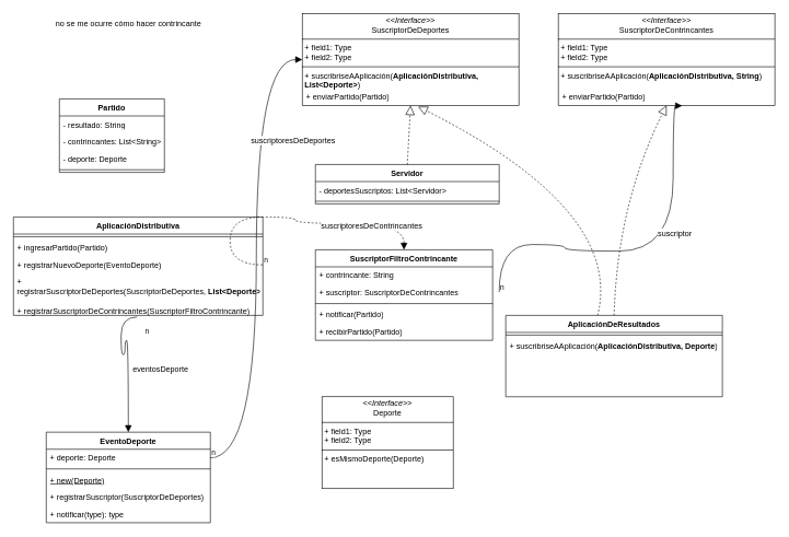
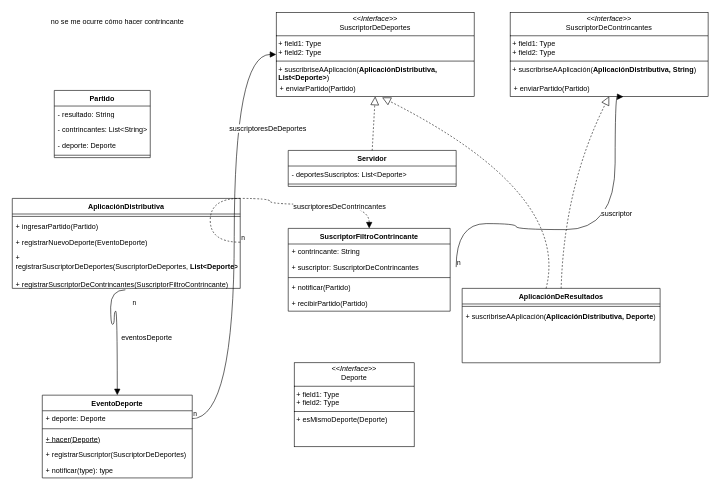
  <mxCell id="0" />
  <mxCell id="1" parent="0" />
  <mxCell id="2" value="Servidor" style="swimlane;fontStyle=1;align=center;verticalAlign=top;childLayout=stackLayout;horizontal=1;startSize=26;horizontalStack=0;resizeParent=1;resizeParentMax=0;resizeLast=0;collapsible=1;marginBottom=0;whiteSpace=wrap;html=1;" parent="1" vertex="1"><mxGeometry x="480" y="250" width="280" height="60" as="geometry" /></mxCell>
- <mxCell id="3" value="- deportesSuscriptos: List&amp;lt;Servidor&amp;gt;" style="text;strokeColor=none;fillColor=none;align=left;verticalAlign=top;spacingLeft=4;spacingRight=4;overflow=hidden;rotatable=0;points=[[0,0.5],[1,0.5]];portConstraint=eastwest;whiteSpace=wrap;html=1;" parent="2" vertex="1"><mxGeometry y="26" width="280" height="26" as="geometry" /></mxCell>
+ <mxCell id="3" value="- deportesSuscriptos: List&amp;lt;Deporte&amp;gt;" style="text;strokeColor=none;fillColor=none;align=left;verticalAlign=top;spacingLeft=4;spacingRight=4;overflow=hidden;rotatable=0;points=[[0,0.5],[1,0.5]];portConstraint=eastwest;whiteSpace=wrap;html=1;" parent="2" vertex="1"><mxGeometry y="26" width="280" height="26" as="geometry" /></mxCell>
  <mxCell id="4" value="" style="line;strokeWidth=1;fillColor=none;align=left;verticalAlign=middle;spacingTop=-1;spacingLeft=3;spacingRight=3;rotatable=0;labelPosition=right;points=[];portConstraint=eastwest;strokeColor=inherit;" parent="2" vertex="1"><mxGeometry y="52" width="280" height="8" as="geometry" /></mxCell>
  <mxCell id="5" value="Partido" style="swimlane;fontStyle=1;align=center;verticalAlign=top;childLayout=stackLayout;horizontal=1;startSize=26;horizontalStack=0;resizeParent=1;resizeParentMax=0;resizeLast=0;collapsible=1;marginBottom=0;whiteSpace=wrap;html=1;" parent="1" vertex="1"><mxGeometry x="90" y="150" width="160" height="112" as="geometry" /></mxCell>
  <mxCell id="6" value="- resultado: String&lt;span style=&quot;white-space: pre;&quot;&gt;&#09;&lt;/span&gt;" style="text;strokeColor=none;fillColor=none;align=left;verticalAlign=top;spacingLeft=4;spacingRight=4;overflow=hidden;rotatable=0;points=[[0,0.5],[1,0.5]];portConstraint=eastwest;whiteSpace=wrap;html=1;" parent="5" vertex="1"><mxGeometry y="26" width="160" height="26" as="geometry" /></mxCell>
  <mxCell id="7" value="- contrincantes: List&amp;lt;String&amp;gt;" style="text;strokeColor=none;fillColor=none;align=left;verticalAlign=top;spacingLeft=4;spacingRight=4;overflow=hidden;rotatable=0;points=[[0,0.5],[1,0.5]];portConstraint=eastwest;whiteSpace=wrap;html=1;" parent="5" vertex="1"><mxGeometry y="52" width="160" height="26" as="geometry" /></mxCell>
  <mxCell id="8" value="- deporte: Deporte" style="text;strokeColor=none;fillColor=none;align=left;verticalAlign=top;spacingLeft=4;spacingRight=4;overflow=hidden;rotatable=0;points=[[0,0.5],[1,0.5]];portConstraint=eastwest;whiteSpace=wrap;html=1;" parent="5" vertex="1"><mxGeometry y="78" width="160" height="26" as="geometry" /></mxCell>
  <mxCell id="9" value="" style="line;strokeWidth=1;fillColor=none;align=left;verticalAlign=middle;spacingTop=-1;spacingLeft=3;spacingRight=3;rotatable=0;labelPosition=right;points=[];portConstraint=eastwest;strokeColor=inherit;" parent="5" vertex="1"><mxGeometry y="104" width="160" height="8" as="geometry" /></mxCell>
  <mxCell id="10" value="AplicaciónDistributiva" style="swimlane;fontStyle=1;align=center;verticalAlign=top;childLayout=stackLayout;horizontal=1;startSize=26;horizontalStack=0;resizeParent=1;resizeParentMax=0;resizeLast=0;collapsible=1;marginBottom=0;whiteSpace=wrap;html=1;" parent="1" vertex="1"><mxGeometry x="20" y="330" width="380" height="150" as="geometry" /></mxCell>
  <mxCell id="11" value="" style="line;strokeWidth=1;fillColor=none;align=left;verticalAlign=middle;spacingTop=-1;spacingLeft=3;spacingRight=3;rotatable=0;labelPosition=right;points=[];portConstraint=eastwest;strokeColor=inherit;" parent="10" vertex="1"><mxGeometry y="26" width="380" height="8" as="geometry" /></mxCell>
  <mxCell id="12" value="+ ingresarPartido(Partido)" style="text;strokeColor=none;fillColor=none;align=left;verticalAlign=top;spacingLeft=4;spacingRight=4;overflow=hidden;rotatable=0;points=[[0,0.5],[1,0.5]];portConstraint=eastwest;whiteSpace=wrap;html=1;" parent="10" vertex="1"><mxGeometry y="34" width="380" height="26" as="geometry" /></mxCell>
  <mxCell id="13" value="+ registrarNuevoDeporte(EventoDeporte)" style="text;strokeColor=none;fillColor=none;align=left;verticalAlign=top;spacingLeft=4;spacingRight=4;overflow=hidden;rotatable=0;points=[[0,0.5],[1,0.5]];portConstraint=eastwest;whiteSpace=wrap;html=1;" parent="10" vertex="1"><mxGeometry y="60" width="380" height="26" as="geometry" /></mxCell>
  <mxCell id="14" value="+ registrarSuscriptorDeDeportes(SuscriptorDeDeportes,&amp;nbsp;&lt;span style=&quot;font-weight: 700; text-align: center;&quot;&gt;List&amp;lt;Deporte&amp;gt;&lt;/span&gt;)" style="text;strokeColor=none;fillColor=none;align=left;verticalAlign=top;spacingLeft=4;spacingRight=4;overflow=hidden;rotatable=0;points=[[0,0.5],[1,0.5]];portConstraint=eastwest;whiteSpace=wrap;html=1;" parent="10" vertex="1"><mxGeometry y="86" width="380" height="44" as="geometry" /></mxCell>
  <mxCell id="15" value="+ registrarSuscriptorDeContrincantes(SuscriptorFiltroContrincante)" style="text;strokeColor=none;fillColor=none;align=left;verticalAlign=top;spacingLeft=4;spacingRight=4;overflow=hidden;rotatable=0;points=[[0,0.5],[1,0.5]];portConstraint=eastwest;whiteSpace=wrap;html=1;" parent="10" vertex="1"><mxGeometry y="130" width="380" height="20" as="geometry" /></mxCell>
  <mxCell id="16" value="suscriptoresDeDeportes" style="endArrow=block;endFill=1;html=1;edgeStyle=orthogonalEdgeStyle;align=left;verticalAlign=top;rounded=0;fontSize=12;startSize=8;endSize=8;curved=1;exitX=1;exitY=0.5;exitDx=0;exitDy=0;entryX=0;entryY=0.5;entryDx=0;entryDy=0;" parent="1" source="30" target="21" edge="1"><mxGeometry x="0.518" y="10" relative="1" as="geometry"><mxPoint x="370" y="450" as="sourcePoint" /><mxPoint x="530" y="450" as="targetPoint" /><mxPoint as="offset" /></mxGeometry></mxCell>
  <mxCell id="17" value="n" style="edgeLabel;resizable=0;html=1;align=left;verticalAlign=bottom;" parent="16" connectable="0" vertex="1"><mxGeometry x="-1" relative="1" as="geometry" /></mxCell>
  <mxCell id="18" value="AplicaciónDeResultados" style="swimlane;fontStyle=1;align=center;verticalAlign=top;childLayout=stackLayout;horizontal=1;startSize=26;horizontalStack=0;resizeParent=1;resizeParentMax=0;resizeLast=0;collapsible=1;marginBottom=0;whiteSpace=wrap;html=1;" parent="1" vertex="1"><mxGeometry x="770" y="480" width="330" height="124" as="geometry" /></mxCell>
  <mxCell id="19" value="" style="line;strokeWidth=1;fillColor=none;align=left;verticalAlign=middle;spacingTop=-1;spacingLeft=3;spacingRight=3;rotatable=0;labelPosition=right;points=[];portConstraint=eastwest;strokeColor=inherit;" parent="18" vertex="1"><mxGeometry y="26" width="330" height="8" as="geometry" /></mxCell>
  <mxCell id="20" value="+ suscribriseAAplicación(&lt;span style=&quot;font-weight: 700; text-align: center;&quot;&gt;AplicaciónDistributiva, Deporte&lt;/span&gt;)" style="text;strokeColor=none;fillColor=none;align=left;verticalAlign=top;spacingLeft=4;spacingRight=4;overflow=hidden;rotatable=0;points=[[0,0.5],[1,0.5]];portConstraint=eastwest;whiteSpace=wrap;html=1;" parent="18" vertex="1"><mxGeometry y="34" width="330" height="90" as="geometry" /></mxCell>
  <mxCell id="21" value="&lt;p style=&quot;margin:0px;margin-top:4px;text-align:center;&quot;&gt;&lt;i&gt;&amp;lt;&amp;lt;Interface&amp;gt;&amp;gt;&lt;/i&gt;&lt;br&gt;&lt;span style=&quot;text-align: left;&quot;&gt;SuscriptorDeDeportes&lt;/span&gt;&lt;/p&gt;&lt;hr size=&quot;1&quot; style=&quot;border-style:solid;&quot;&gt;&lt;p style=&quot;margin:0px;margin-left:4px;&quot;&gt;+ field1: Type&lt;br&gt;+ field2: Type&lt;/p&gt;&lt;hr size=&quot;1&quot; style=&quot;border-style:solid;&quot;&gt;&lt;p style=&quot;margin:0px;margin-left:4px;&quot;&gt;+&lt;span style=&quot;background-color: initial;&quot;&gt;&amp;nbsp;suscribriseAAplicación(&lt;/span&gt;&lt;span style=&quot;background-color: initial; font-weight: 700; text-align: center;&quot;&gt;AplicaciónDistributiva, List&amp;lt;Deporte&amp;gt;&lt;/span&gt;&lt;span style=&quot;background-color: initial;&quot;&gt;)&lt;/span&gt;&lt;/p&gt;" style="verticalAlign=top;align=left;overflow=fill;html=1;whiteSpace=wrap;" parent="1" vertex="1"><mxGeometry x="460" y="20" width="330" height="140" as="geometry" /></mxCell>
  <mxCell id="22" value="" style="endArrow=block;dashed=1;endFill=0;endSize=12;html=1;rounded=0;fontSize=12;curved=1;entryX=0.5;entryY=1;entryDx=0;entryDy=0;exitX=0.5;exitY=0;exitDx=0;exitDy=0;" parent="1" source="2" target="21" edge="1"><mxGeometry width="160" relative="1" as="geometry"><mxPoint x="360" y="390" as="sourcePoint" /><mxPoint x="520" y="390" as="targetPoint" /></mxGeometry></mxCell>
  <mxCell id="23" value="&lt;p style=&quot;margin:0px;margin-top:4px;text-align:center;&quot;&gt;&lt;i&gt;&amp;lt;&amp;lt;Interface&amp;gt;&amp;gt;&lt;/i&gt;&lt;br&gt;&lt;span style=&quot;text-align: left;&quot;&gt;SuscriptorDeContrincantes&lt;/span&gt;&lt;/p&gt;&lt;hr size=&quot;1&quot; style=&quot;border-style:solid;&quot;&gt;&lt;p style=&quot;margin:0px;margin-left:4px;&quot;&gt;+ field1: Type&lt;br&gt;+ field2: Type&lt;/p&gt;&lt;hr size=&quot;1&quot; style=&quot;border-style:solid;&quot;&gt;&lt;p style=&quot;margin:0px;margin-left:4px;&quot;&gt;+&lt;span style=&quot;background-color: initial;&quot;&gt;&amp;nbsp;suscribriseAAplicación(&lt;/span&gt;&lt;span style=&quot;background-color: initial; font-weight: 700; text-align: center;&quot;&gt;AplicaciónDistributiva, String&lt;/span&gt;&lt;span style=&quot;background-color: initial;&quot;&gt;)&lt;/span&gt;&lt;/p&gt;" style="verticalAlign=top;align=left;overflow=fill;html=1;whiteSpace=wrap;" parent="1" vertex="1"><mxGeometry x="850" y="20" width="330" height="140" as="geometry" /></mxCell>
  <mxCell id="24" value="" style="endArrow=block;dashed=1;endFill=0;endSize=12;html=1;rounded=0;fontSize=12;curved=1;entryX=0.5;entryY=1;entryDx=0;entryDy=0;exitX=0.5;exitY=0;exitDx=0;exitDy=0;" parent="1" source="18" target="23" edge="1"><mxGeometry width="160" relative="1" as="geometry"><mxPoint x="630" y="260" as="sourcePoint" /><mxPoint x="661" y="170" as="targetPoint" /><Array as="points"><mxPoint x="940" y="310" /></Array></mxGeometry></mxCell>
  <mxCell id="25" value="" style="endArrow=block;dashed=1;endFill=0;endSize=12;html=1;rounded=0;fontSize=12;curved=1;entryX=0.535;entryY=1.012;entryDx=0;entryDy=0;exitX=0.424;exitY=0;exitDx=0;exitDy=0;entryPerimeter=0;exitPerimeter=0;" parent="1" source="18" target="21" edge="1"><mxGeometry width="160" relative="1" as="geometry"><mxPoint x="945" y="490" as="sourcePoint" /><mxPoint x="1025" y="170" as="targetPoint" /><Array as="points"><mxPoint x="950" y="320" /></Array></mxGeometry></mxCell>
  <mxCell id="26" value="suscriptoresDeContrincantes" style="endArrow=block;endFill=1;html=1;edgeStyle=orthogonalEdgeStyle;align=left;verticalAlign=top;rounded=0;fontSize=12;startSize=8;endSize=8;curved=1;exitX=1;exitY=0.5;exitDx=0;exitDy=0;entryX=0.5;entryY=0;entryDx=0;entryDy=0;dashed=1;" parent="1" source="13" target="40" edge="1"><mxGeometry x="0.228" y="10" relative="1" as="geometry"><mxPoint x="375" y="398" as="sourcePoint" /><mxPoint x="910" y="-20" as="targetPoint" /><mxPoint x="1" as="offset" /><Array as="points"><mxPoint x="350" y="330" /><mxPoint x="450" y="330" /><mxPoint x="450" y="340" /><mxPoint x="615" y="340" /></Array></mxGeometry></mxCell>
  <mxCell id="27" value="n" style="edgeLabel;resizable=0;html=1;align=left;verticalAlign=bottom;" parent="26" connectable="0" vertex="1"><mxGeometry x="-1" relative="1" as="geometry" /></mxCell>
  <mxCell id="28" value="&lt;p style=&quot;margin:0px;margin-top:4px;text-align:center;&quot;&gt;&lt;i&gt;&amp;lt;&amp;lt;Interface&amp;gt;&amp;gt;&lt;/i&gt;&lt;br&gt;&lt;span style=&quot;text-align: left;&quot;&gt;Deporte&lt;/span&gt;&lt;/p&gt;&lt;hr size=&quot;1&quot; style=&quot;border-style:solid;&quot;&gt;&lt;p style=&quot;margin:0px;margin-left:4px;&quot;&gt;+ field1: Type&lt;br&gt;+ field2: Type&lt;/p&gt;&lt;hr size=&quot;1&quot; style=&quot;border-style:solid;&quot;&gt;&lt;p style=&quot;margin:0px;margin-left:4px;&quot;&gt;+&lt;span style=&quot;background-color: initial;&quot;&gt;&amp;nbsp;esMismoDeporte(Deporte)&lt;/span&gt;&lt;/p&gt;" style="verticalAlign=top;align=left;overflow=fill;html=1;whiteSpace=wrap;" parent="1" vertex="1"><mxGeometry x="490" y="604" width="200" height="140" as="geometry" /></mxCell>
  <mxCell id="29" value="EventoDeporte" style="swimlane;fontStyle=1;align=center;verticalAlign=top;childLayout=stackLayout;horizontal=1;startSize=26;horizontalStack=0;resizeParent=1;resizeParentMax=0;resizeLast=0;collapsible=1;marginBottom=0;whiteSpace=wrap;html=1;" parent="1" vertex="1"><mxGeometry x="70" y="658" width="250" height="138" as="geometry" /></mxCell>
  <mxCell id="30" value="+ deporte: Deporte" style="text;strokeColor=none;fillColor=none;align=left;verticalAlign=top;spacingLeft=4;spacingRight=4;overflow=hidden;rotatable=0;points=[[0,0.5],[1,0.5]];portConstraint=eastwest;whiteSpace=wrap;html=1;" parent="29" vertex="1"><mxGeometry y="26" width="250" height="26" as="geometry" /></mxCell>
  <mxCell id="31" value="" style="line;strokeWidth=1;fillColor=none;align=left;verticalAlign=middle;spacingTop=-1;spacingLeft=3;spacingRight=3;rotatable=0;labelPosition=right;points=[];portConstraint=eastwest;strokeColor=inherit;" parent="29" vertex="1"><mxGeometry y="52" width="250" height="8" as="geometry" /></mxCell>
- <mxCell id="32" value="+ new(Deporte)" style="text;strokeColor=none;fillColor=none;align=left;verticalAlign=top;spacingLeft=4;spacingRight=4;overflow=hidden;rotatable=0;points=[[0,0.5],[1,0.5]];portConstraint=eastwest;whiteSpace=wrap;html=1;fontStyle=4" parent="29" vertex="1"><mxGeometry y="60" width="250" height="26" as="geometry" /></mxCell>
+ <mxCell id="32" value="+ hacer(Deporte)" style="text;strokeColor=none;fillColor=none;align=left;verticalAlign=top;spacingLeft=4;spacingRight=4;overflow=hidden;rotatable=0;points=[[0,0.5],[1,0.5]];portConstraint=eastwest;whiteSpace=wrap;html=1;fontStyle=4" parent="29" vertex="1"><mxGeometry y="60" width="250" height="26" as="geometry" /></mxCell>
  <mxCell id="33" value="+ registrarSuscriptor(SuscriptorDeDeportes)" style="text;strokeColor=none;fillColor=none;align=left;verticalAlign=top;spacingLeft=4;spacingRight=4;overflow=hidden;rotatable=0;points=[[0,0.5],[1,0.5]];portConstraint=eastwest;whiteSpace=wrap;html=1;" parent="29" vertex="1"><mxGeometry y="86" width="250" height="26" as="geometry" /></mxCell>
  <mxCell id="34" value="+ notificar(type): type" style="text;strokeColor=none;fillColor=none;align=left;verticalAlign=top;spacingLeft=4;spacingRight=4;overflow=hidden;rotatable=0;points=[[0,0.5],[1,0.5]];portConstraint=eastwest;whiteSpace=wrap;html=1;" parent="29" vertex="1"><mxGeometry y="112" width="250" height="26" as="geometry" /></mxCell>
  <mxCell id="35" value="eventosDeporte" style="endArrow=block;endFill=1;html=1;edgeStyle=orthogonalEdgeStyle;align=left;verticalAlign=top;rounded=0;fontSize=12;startSize=8;endSize=8;curved=1;exitX=0.496;exitY=1.12;exitDx=0;exitDy=0;exitPerimeter=0;entryX=0.5;entryY=0;entryDx=0;entryDy=0;" parent="1" source="15" target="29" edge="1"><mxGeometry x="0.135" y="5" relative="1" as="geometry"><mxPoint x="370" y="410" as="sourcePoint" /><mxPoint x="530" y="410" as="targetPoint" /><Array as="points"><mxPoint x="184" y="540" /><mxPoint x="190" y="540" /><mxPoint x="190" y="518" /><mxPoint x="195" y="518" /></Array><mxPoint as="offset" /></mxGeometry></mxCell>
  <mxCell id="36" value="n" style="edgeLabel;resizable=0;html=1;align=left;verticalAlign=bottom;" parent="35" connectable="0" vertex="1"><mxGeometry x="-1" relative="1" as="geometry"><mxPoint x="11" y="31" as="offset" /></mxGeometry></mxCell>
  <mxCell id="37" value="+ enviarPartido(Partido)" style="text;strokeColor=none;fillColor=none;align=left;verticalAlign=top;spacingLeft=4;spacingRight=4;overflow=hidden;rotatable=0;points=[[0,0.5],[1,0.5]];portConstraint=eastwest;whiteSpace=wrap;html=1;" parent="1" vertex="1"><mxGeometry x="460" y="134" width="330" height="26" as="geometry" /></mxCell>
  <mxCell id="38" value="no se me ocurre cómo hacer contrincante" style="text;html=1;align=center;verticalAlign=middle;resizable=0;points=[];autosize=1;strokeColor=none;fillColor=none;" parent="1" vertex="1"><mxGeometry x="75" y="20" width="240" height="30" as="geometry" /></mxCell>
  <mxCell id="39" value="+ enviarPartido(Partido)" style="text;strokeColor=none;fillColor=none;align=left;verticalAlign=top;spacingLeft=4;spacingRight=4;overflow=hidden;rotatable=0;points=[[0,0.5],[1,0.5]];portConstraint=eastwest;whiteSpace=wrap;html=1;" parent="1" vertex="1"><mxGeometry x="850" y="134" width="330" height="26" as="geometry" /></mxCell>
  <mxCell id="40" value="SuscriptorFiltroContrincante" style="swimlane;fontStyle=1;align=center;verticalAlign=top;childLayout=stackLayout;horizontal=1;startSize=26;horizontalStack=0;resizeParent=1;resizeParentMax=0;resizeLast=0;collapsible=1;marginBottom=0;whiteSpace=wrap;html=1;" parent="1" vertex="1"><mxGeometry x="480" y="380" width="270" height="138" as="geometry" /></mxCell>
  <mxCell id="41" value="+ contrincante: String" style="text;strokeColor=none;fillColor=none;align=left;verticalAlign=top;spacingLeft=4;spacingRight=4;overflow=hidden;rotatable=0;points=[[0,0.5],[1,0.5]];portConstraint=eastwest;whiteSpace=wrap;html=1;" parent="40" vertex="1"><mxGeometry y="26" width="270" height="26" as="geometry" /></mxCell>
  <mxCell id="42" value="+ suscriptor: SuscriptorDeContrincantes" style="text;strokeColor=none;fillColor=none;align=left;verticalAlign=top;spacingLeft=4;spacingRight=4;overflow=hidden;rotatable=0;points=[[0,0.5],[1,0.5]];portConstraint=eastwest;whiteSpace=wrap;html=1;" vertex="1" parent="40"><mxGeometry y="52" width="270" height="26" as="geometry" /></mxCell>
  <mxCell id="43" value="" style="line;strokeWidth=1;fillColor=none;align=left;verticalAlign=middle;spacingTop=-1;spacingLeft=3;spacingRight=3;rotatable=0;labelPosition=right;points=[];portConstraint=eastwest;strokeColor=inherit;" parent="40" vertex="1"><mxGeometry y="78" width="270" height="8" as="geometry" /></mxCell>
  <mxCell id="44" value="+ notificar(Partido)" style="text;strokeColor=none;fillColor=none;align=left;verticalAlign=top;spacingLeft=4;spacingRight=4;overflow=hidden;rotatable=0;points=[[0,0.5],[1,0.5]];portConstraint=eastwest;whiteSpace=wrap;html=1;" parent="40" vertex="1"><mxGeometry y="86" width="270" height="26" as="geometry" /></mxCell>
  <mxCell id="45" value="+ recibirPartido(Partido)" style="text;strokeColor=none;fillColor=none;align=left;verticalAlign=top;spacingLeft=4;spacingRight=4;overflow=hidden;rotatable=0;points=[[0,0.5],[1,0.5]];portConstraint=eastwest;whiteSpace=wrap;html=1;" vertex="1" parent="40"><mxGeometry y="112" width="270" height="26" as="geometry" /></mxCell>
  <mxCell id="46" value="suscriptor" style="endArrow=block;endFill=1;html=1;edgeStyle=orthogonalEdgeStyle;align=left;verticalAlign=top;rounded=0;fontSize=12;startSize=8;endSize=8;curved=1;exitX=1;exitY=0.5;exitDx=0;exitDy=0;entryX=0.572;entryY=1.016;entryDx=0;entryDy=0;entryPerimeter=0;" parent="1" target="39" edge="1"><mxGeometry x="0.337" y="25" relative="1" as="geometry"><mxPoint x="760" y="444.5" as="sourcePoint" /><mxPoint x="1025" y="421.5" as="targetPoint" /><mxPoint y="1" as="offset" /><Array as="points"><mxPoint x="760" y="372" /><mxPoint x="860" y="372" /><mxPoint x="860" y="382" /><mxPoint x="1025" y="382" /><mxPoint x="1025" y="160" /></Array></mxGeometry></mxCell>
  <mxCell id="47" value="n" style="edgeLabel;resizable=0;html=1;align=left;verticalAlign=bottom;" parent="46" connectable="0" vertex="1"><mxGeometry x="-1" relative="1" as="geometry" /></mxCell>
